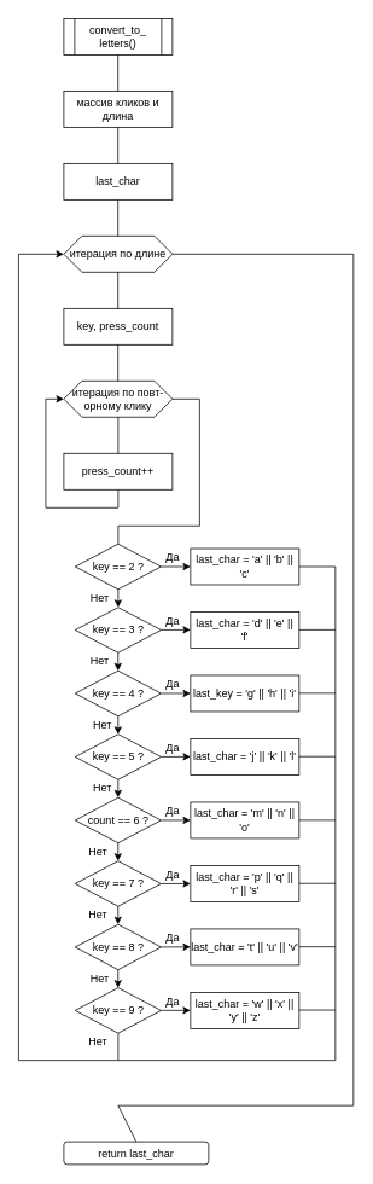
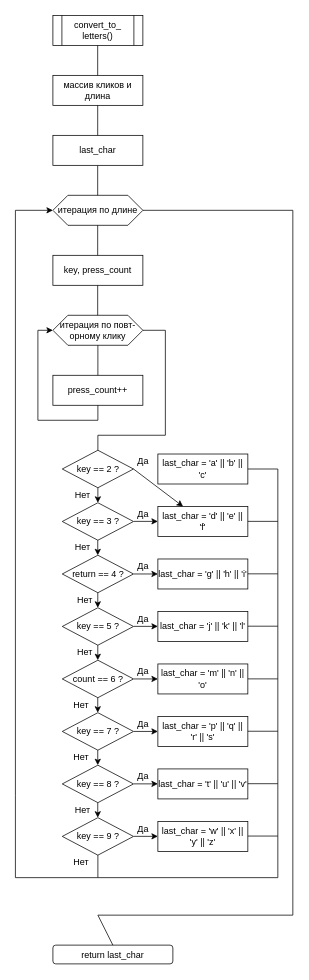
  <mxCell id="0" />
  <mxCell id="1" parent="0" />
  <mxCell id="2" value="convert_to_&lt;div&gt;letters()&lt;/div&gt;" style="shape=process;whiteSpace=wrap;html=1;backgroundOutline=1;" vertex="1" parent="1"><mxGeometry x="70" y="20" width="120" height="40" as="geometry" /></mxCell>
  <mxCell id="3" value="массив кликов и длина" style="rounded=0;whiteSpace=wrap;html=1;" vertex="1" parent="1"><mxGeometry x="70" y="100" width="120" height="40" as="geometry" /></mxCell>
  <mxCell id="4" value="итерация по длине" style="shape=hexagon;perimeter=hexagonPerimeter2;whiteSpace=wrap;html=1;fixedSize=1;" vertex="1" parent="1"><mxGeometry x="70" y="260" width="120" height="40" as="geometry" /></mxCell>
  <mxCell id="5" value="key, press_count" style="rounded=0;whiteSpace=wrap;html=1;" vertex="1" parent="1"><mxGeometry x="70" y="340" width="120" height="40" as="geometry" /></mxCell>
  <mxCell id="6" value="итерация по повт-орному клику" style="shape=hexagon;perimeter=hexagonPerimeter2;whiteSpace=wrap;html=1;fixedSize=1;" vertex="1" parent="1"><mxGeometry x="70" y="420" width="120" height="40" as="geometry" /></mxCell>
  <mxCell id="7" value="press_count++" style="rounded=0;whiteSpace=wrap;html=1;" vertex="1" parent="1"><mxGeometry x="70" y="500" width="120" height="40" as="geometry" /></mxCell>
  <mxCell id="8" value="" style="endArrow=none;html=1;rounded=0;entryX=0.5;entryY=1;entryDx=0;entryDy=0;exitX=0.5;exitY=0;exitDx=0;exitDy=0;" edge="1" parent="1" source="7" target="6"><mxGeometry width="50" height="50" relative="1" as="geometry"><mxPoint x="150" y="530" as="sourcePoint" /><mxPoint x="200" y="480" as="targetPoint" /></mxGeometry></mxCell>
  <mxCell id="9" value="" style="endArrow=none;html=1;rounded=0;entryX=0.5;entryY=1;entryDx=0;entryDy=0;exitX=0.5;exitY=0;exitDx=0;exitDy=0;" edge="1" parent="1"><mxGeometry width="50" height="50" relative="1" as="geometry"><mxPoint x="129.71" y="420" as="sourcePoint" /><mxPoint x="129.71" y="380" as="targetPoint" /></mxGeometry></mxCell>
  <mxCell id="10" value="" style="endArrow=none;html=1;rounded=0;entryX=0.5;entryY=1;entryDx=0;entryDy=0;exitX=0.5;exitY=0;exitDx=0;exitDy=0;" edge="1" parent="1"><mxGeometry width="50" height="50" relative="1" as="geometry"><mxPoint x="129.71" y="340" as="sourcePoint" /><mxPoint x="129.71" y="300" as="targetPoint" /></mxGeometry></mxCell>
  <mxCell id="11" value="" style="endArrow=none;html=1;rounded=0;entryX=0.5;entryY=1;entryDx=0;entryDy=0;exitX=0.5;exitY=0;exitDx=0;exitDy=0;" edge="1" parent="1"><mxGeometry width="50" height="50" relative="1" as="geometry"><mxPoint x="129.71" y="260" as="sourcePoint" /><mxPoint x="129.71" y="220" as="targetPoint" /></mxGeometry></mxCell>
  <mxCell id="12" value="" style="endArrow=none;html=1;rounded=0;entryX=0.5;entryY=1;entryDx=0;entryDy=0;exitX=0.5;exitY=0;exitDx=0;exitDy=0;" edge="1" parent="1"><mxGeometry width="50" height="50" relative="1" as="geometry"><mxPoint x="129.71" y="100" as="sourcePoint" /><mxPoint x="129.71" y="60" as="targetPoint" /></mxGeometry></mxCell>
  <mxCell id="13" value="" style="endArrow=classic;html=1;rounded=0;exitX=0.5;exitY=1;exitDx=0;exitDy=0;entryX=0;entryY=0.5;entryDx=0;entryDy=0;" edge="1" parent="1" source="7" target="6"><mxGeometry width="50" height="50" relative="1" as="geometry"><mxPoint x="130" y="480" as="sourcePoint" /><mxPoint x="180" y="430" as="targetPoint" /><Array as="points"><mxPoint x="130" y="560" /><mxPoint x="50" y="560" /><mxPoint x="50" y="440" /></Array></mxGeometry></mxCell>
  <mxCell id="14" value="key == 2 ?" style="rhombus;whiteSpace=wrap;html=1;" vertex="1" parent="1"><mxGeometry x="82.5" y="600" width="95" height="50" as="geometry" /></mxCell>
  <mxCell id="15" value="last_char = 'a' || 'b' || 'c'" style="rounded=0;whiteSpace=wrap;html=1;" vertex="1" parent="1"><mxGeometry x="210" y="605" width="120" height="40" as="geometry" /></mxCell>
  <mxCell id="16" value="key == 3 ?" style="rhombus;whiteSpace=wrap;html=1;" vertex="1" parent="1"><mxGeometry x="82.5" y="670" width="95" height="50" as="geometry" /></mxCell>
  <mxCell id="17" value="last_char = 'd' || 'e' || 'f'" style="rounded=0;whiteSpace=wrap;html=1;" vertex="1" parent="1"><mxGeometry x="210" y="675" width="120" height="40" as="geometry" /></mxCell>
- <mxCell id="18" value="key == 4 ?" style="rhombus;whiteSpace=wrap;html=1;" vertex="1" parent="1"><mxGeometry x="82.5" y="740" width="95" height="50" as="geometry" /></mxCell>
- <mxCell id="19" value="last_key = 'g' || 'h' || 'i'" style="rounded=0;whiteSpace=wrap;html=1;" vertex="1" parent="1"><mxGeometry x="210" y="745" width="120" height="40" as="geometry" /></mxCell>
+ <mxCell id="18" value="return == 4 ?" style="rhombus;whiteSpace=wrap;html=1;" vertex="1" parent="1"><mxGeometry x="82.5" y="740" width="95" height="50" as="geometry" /></mxCell>
+ <mxCell id="19" value="last_char = 'g' || 'h' || 'i'" style="rounded=0;whiteSpace=wrap;html=1;" vertex="1" parent="1"><mxGeometry x="210" y="745" width="120" height="40" as="geometry" /></mxCell>
  <mxCell id="20" value="key == 5 ?" style="rhombus;whiteSpace=wrap;html=1;" vertex="1" parent="1"><mxGeometry x="82.5" y="810" width="95" height="50" as="geometry" /></mxCell>
  <mxCell id="21" value="last_char = 'j' || 'k' || 'l'" style="rounded=0;whiteSpace=wrap;html=1;" vertex="1" parent="1"><mxGeometry x="210" y="815" width="120" height="40" as="geometry" /></mxCell>
  <mxCell id="22" value="count == 6 ?" style="rhombus;whiteSpace=wrap;html=1;" vertex="1" parent="1"><mxGeometry x="82.5" y="880" width="95" height="50" as="geometry" /></mxCell>
  <mxCell id="23" value="last_char = 'm' || 'n' || 'o'" style="rounded=0;whiteSpace=wrap;html=1;" vertex="1" parent="1"><mxGeometry x="210" y="885" width="120" height="40" as="geometry" /></mxCell>
  <mxCell id="24" value="key == 7 ?" style="rhombus;whiteSpace=wrap;html=1;" vertex="1" parent="1"><mxGeometry x="82.5" y="950" width="95" height="50" as="geometry" /></mxCell>
  <mxCell id="25" value="last_char = 'p' || 'q' || 'r' || 's'" style="rounded=0;whiteSpace=wrap;html=1;" vertex="1" parent="1"><mxGeometry x="210" y="955" width="120" height="40" as="geometry" /></mxCell>
  <mxCell id="26" value="key == 8 ?" style="rhombus;whiteSpace=wrap;html=1;" vertex="1" parent="1"><mxGeometry x="82.5" y="1020" width="95" height="50" as="geometry" /></mxCell>
  <mxCell id="27" value="last_char = 't' || 'u' || 'v'" style="rounded=0;whiteSpace=wrap;html=1;" vertex="1" parent="1"><mxGeometry x="210" y="1025" width="120" height="40" as="geometry" /></mxCell>
  <mxCell id="28" value="key == 9 ?" style="rhombus;whiteSpace=wrap;html=1;" vertex="1" parent="1"><mxGeometry x="82.5" y="1090" width="95" height="50" as="geometry" /></mxCell>
  <mxCell id="29" value="last_char = 'w' || 'x' || 'y' || 'z'" style="rounded=0;whiteSpace=wrap;html=1;" vertex="1" parent="1"><mxGeometry x="210" y="1095" width="120" height="40" as="geometry" /></mxCell>
- <mxCell id="30" value="" style="endArrow=classic;html=1;rounded=0;entryX=0;entryY=0.5;entryDx=0;entryDy=0;exitX=1;exitY=0.5;exitDx=0;exitDy=0;" edge="1" parent="1" source="14" target="15"><mxGeometry width="50" height="50" relative="1" as="geometry"><mxPoint x="180" y="660" as="sourcePoint" /><mxPoint x="320" y="650" as="targetPoint" /></mxGeometry></mxCell>
+ <mxCell id="30" value="" style="endArrow=classic;html=1;rounded=0;exitX=1;exitY=0.5;exitDx=0;exitDy=0;" edge="1" parent="1" source="14" target="17"><mxGeometry width="50" height="50" relative="1" as="geometry"><mxPoint x="180" y="660" as="sourcePoint" /><mxPoint x="320" y="650" as="targetPoint" /></mxGeometry></mxCell>
  <mxCell id="31" value="" style="endArrow=classic;html=1;rounded=0;entryX=0;entryY=0.5;entryDx=0;entryDy=0;exitX=1;exitY=0.5;exitDx=0;exitDy=0;" edge="1" parent="1"><mxGeometry width="50" height="50" relative="1" as="geometry"><mxPoint x="178" y="694.86" as="sourcePoint" /><mxPoint x="210" y="694.86" as="targetPoint" /></mxGeometry></mxCell>
  <mxCell id="32" value="" style="endArrow=classic;html=1;rounded=0;entryX=0;entryY=0.5;entryDx=0;entryDy=0;exitX=1;exitY=0.5;exitDx=0;exitDy=0;" edge="1" parent="1"><mxGeometry width="50" height="50" relative="1" as="geometry"><mxPoint x="178" y="765" as="sourcePoint" /><mxPoint x="210" y="765" as="targetPoint" /></mxGeometry></mxCell>
  <mxCell id="33" value="" style="endArrow=classic;html=1;rounded=0;entryX=0;entryY=0.5;entryDx=0;entryDy=0;exitX=1;exitY=0.5;exitDx=0;exitDy=0;" edge="1" parent="1"><mxGeometry width="50" height="50" relative="1" as="geometry"><mxPoint x="178" y="834.86" as="sourcePoint" /><mxPoint x="210" y="834.86" as="targetPoint" /></mxGeometry></mxCell>
  <mxCell id="34" value="" style="endArrow=classic;html=1;rounded=0;entryX=0;entryY=0.5;entryDx=0;entryDy=0;exitX=1;exitY=0.5;exitDx=0;exitDy=0;" edge="1" parent="1"><mxGeometry width="50" height="50" relative="1" as="geometry"><mxPoint x="178" y="905" as="sourcePoint" /><mxPoint x="210" y="905" as="targetPoint" /></mxGeometry></mxCell>
  <mxCell id="35" value="" style="endArrow=classic;html=1;rounded=0;entryX=0;entryY=0.5;entryDx=0;entryDy=0;exitX=1;exitY=0.5;exitDx=0;exitDy=0;" edge="1" parent="1"><mxGeometry width="50" height="50" relative="1" as="geometry"><mxPoint x="178" y="975" as="sourcePoint" /><mxPoint x="210" y="975" as="targetPoint" /></mxGeometry></mxCell>
  <mxCell id="36" value="" style="endArrow=classic;html=1;rounded=0;entryX=0;entryY=0.5;entryDx=0;entryDy=0;exitX=1;exitY=0.5;exitDx=0;exitDy=0;" edge="1" parent="1"><mxGeometry width="50" height="50" relative="1" as="geometry"><mxPoint x="178" y="1044.92" as="sourcePoint" /><mxPoint x="210" y="1044.92" as="targetPoint" /></mxGeometry></mxCell>
  <mxCell id="37" value="" style="endArrow=classic;html=1;rounded=0;entryX=0;entryY=0.5;entryDx=0;entryDy=0;exitX=1;exitY=0.5;exitDx=0;exitDy=0;" edge="1" parent="1"><mxGeometry width="50" height="50" relative="1" as="geometry"><mxPoint x="178" y="1114.92" as="sourcePoint" /><mxPoint x="210" y="1114.92" as="targetPoint" /></mxGeometry></mxCell>
  <mxCell id="38" value="" style="endArrow=classic;html=1;rounded=0;exitX=0.5;exitY=1;exitDx=0;exitDy=0;entryX=0.5;entryY=0;entryDx=0;entryDy=0;" edge="1" parent="1" source="14" target="16"><mxGeometry width="50" height="50" relative="1" as="geometry"><mxPoint x="70" y="690" as="sourcePoint" /><mxPoint x="120" y="640" as="targetPoint" /></mxGeometry></mxCell>
  <mxCell id="39" value="" style="endArrow=classic;html=1;rounded=0;exitX=0.5;exitY=1;exitDx=0;exitDy=0;entryX=0.5;entryY=0;entryDx=0;entryDy=0;" edge="1" parent="1"><mxGeometry width="50" height="50" relative="1" as="geometry"><mxPoint x="129.83" y="720" as="sourcePoint" /><mxPoint x="129.83" y="740" as="targetPoint" /></mxGeometry></mxCell>
  <mxCell id="40" value="" style="endArrow=classic;html=1;rounded=0;exitX=0.5;exitY=1;exitDx=0;exitDy=0;entryX=0.5;entryY=0;entryDx=0;entryDy=0;" edge="1" parent="1"><mxGeometry width="50" height="50" relative="1" as="geometry"><mxPoint x="129.86" y="790" as="sourcePoint" /><mxPoint x="129.86" y="810" as="targetPoint" /></mxGeometry></mxCell>
  <mxCell id="41" value="" style="endArrow=classic;html=1;rounded=0;exitX=0.5;exitY=1;exitDx=0;exitDy=0;entryX=0.5;entryY=0;entryDx=0;entryDy=0;" edge="1" parent="1"><mxGeometry width="50" height="50" relative="1" as="geometry"><mxPoint x="129.86" y="860" as="sourcePoint" /><mxPoint x="129.86" y="880" as="targetPoint" /></mxGeometry></mxCell>
  <mxCell id="42" value="" style="endArrow=classic;html=1;rounded=0;exitX=0.5;exitY=1;exitDx=0;exitDy=0;entryX=0.5;entryY=0;entryDx=0;entryDy=0;" edge="1" parent="1"><mxGeometry width="50" height="50" relative="1" as="geometry"><mxPoint x="129.83" y="930" as="sourcePoint" /><mxPoint x="129.83" y="950" as="targetPoint" /></mxGeometry></mxCell>
  <mxCell id="43" value="" style="endArrow=classic;html=1;rounded=0;exitX=0.5;exitY=1;exitDx=0;exitDy=0;entryX=0.5;entryY=0;entryDx=0;entryDy=0;" edge="1" parent="1"><mxGeometry width="50" height="50" relative="1" as="geometry"><mxPoint x="129.83" y="1000" as="sourcePoint" /><mxPoint x="129.83" y="1020" as="targetPoint" /></mxGeometry></mxCell>
  <mxCell id="44" value="" style="endArrow=classic;html=1;rounded=0;exitX=0.5;exitY=1;exitDx=0;exitDy=0;entryX=0.5;entryY=0;entryDx=0;entryDy=0;" edge="1" parent="1"><mxGeometry width="50" height="50" relative="1" as="geometry"><mxPoint x="129.83" y="1070" as="sourcePoint" /><mxPoint x="129.83" y="1090" as="targetPoint" /></mxGeometry></mxCell>
  <mxCell id="45" value="Да" style="text;html=1;align=center;verticalAlign=middle;resizable=0;points=[];autosize=1;strokeColor=none;fillColor=none;" vertex="1" parent="1"><mxGeometry x="170" y="600" width="40" height="30" as="geometry" /></mxCell>
  <mxCell id="46" value="Да" style="text;html=1;align=center;verticalAlign=middle;resizable=0;points=[];autosize=1;strokeColor=none;fillColor=none;" vertex="1" parent="1"><mxGeometry x="170" y="670" width="40" height="30" as="geometry" /></mxCell>
  <mxCell id="47" value="Да" style="text;html=1;align=center;verticalAlign=middle;resizable=0;points=[];autosize=1;strokeColor=none;fillColor=none;" vertex="1" parent="1"><mxGeometry x="170" y="740" width="40" height="30" as="geometry" /></mxCell>
  <mxCell id="48" value="Да" style="text;html=1;align=center;verticalAlign=middle;resizable=0;points=[];autosize=1;strokeColor=none;fillColor=none;" vertex="1" parent="1"><mxGeometry x="170" y="810" width="40" height="30" as="geometry" /></mxCell>
  <mxCell id="49" value="Да" style="text;html=1;align=center;verticalAlign=middle;resizable=0;points=[];autosize=1;strokeColor=none;fillColor=none;" vertex="1" parent="1"><mxGeometry x="170" y="880" width="40" height="30" as="geometry" /></mxCell>
  <mxCell id="50" value="Да" style="text;html=1;align=center;verticalAlign=middle;resizable=0;points=[];autosize=1;strokeColor=none;fillColor=none;" vertex="1" parent="1"><mxGeometry x="170" y="950" width="40" height="30" as="geometry" /></mxCell>
  <mxCell id="51" value="Да" style="text;html=1;align=center;verticalAlign=middle;resizable=0;points=[];autosize=1;strokeColor=none;fillColor=none;" vertex="1" parent="1"><mxGeometry x="170" y="1020" width="40" height="30" as="geometry" /></mxCell>
  <mxCell id="52" value="Да" style="text;html=1;align=center;verticalAlign=middle;resizable=0;points=[];autosize=1;strokeColor=none;fillColor=none;" vertex="1" parent="1"><mxGeometry x="170" y="1090" width="40" height="30" as="geometry" /></mxCell>
  <mxCell id="53" value="Нет" style="text;html=1;align=center;verticalAlign=middle;whiteSpace=wrap;rounded=0;" vertex="1" parent="1"><mxGeometry x="80" y="645" width="60" height="30" as="geometry" /></mxCell>
  <mxCell id="54" value="Нет" style="text;html=1;align=center;verticalAlign=middle;whiteSpace=wrap;rounded=0;" vertex="1" parent="1"><mxGeometry x="80" y="715" width="60" height="30" as="geometry" /></mxCell>
  <mxCell id="55" value="Нет" style="text;html=1;align=center;verticalAlign=middle;whiteSpace=wrap;rounded=0;" vertex="1" parent="1"><mxGeometry x="82.5" y="785" width="60" height="30" as="geometry" /></mxCell>
  <mxCell id="56" value="Нет" style="text;html=1;align=center;verticalAlign=middle;whiteSpace=wrap;rounded=0;" vertex="1" parent="1"><mxGeometry x="82.5" y="855" width="60" height="30" as="geometry" /></mxCell>
  <mxCell id="57" value="Нет" style="text;html=1;align=center;verticalAlign=middle;whiteSpace=wrap;rounded=0;" vertex="1" parent="1"><mxGeometry x="77.5" y="925" width="60" height="30" as="geometry" /></mxCell>
  <mxCell id="58" value="Нет" style="text;html=1;align=center;verticalAlign=middle;whiteSpace=wrap;rounded=0;" vertex="1" parent="1"><mxGeometry x="77.5" y="995" width="60" height="30" as="geometry" /></mxCell>
  <mxCell id="59" value="Нет" style="text;html=1;align=center;verticalAlign=middle;whiteSpace=wrap;rounded=0;" vertex="1" parent="1"><mxGeometry x="80" y="1065" width="60" height="30" as="geometry" /></mxCell>
  <mxCell id="60" value="" style="endArrow=none;html=1;rounded=0;exitX=1;exitY=0.5;exitDx=0;exitDy=0;entryX=0.5;entryY=0;entryDx=0;entryDy=0;" edge="1" parent="1" source="6" target="14"><mxGeometry width="50" height="50" relative="1" as="geometry"><mxPoint x="100" y="570" as="sourcePoint" /><mxPoint x="150" y="520" as="targetPoint" /><Array as="points"><mxPoint x="220" y="440" /><mxPoint x="220" y="580" /><mxPoint x="130" y="580" /></Array></mxGeometry></mxCell>
  <mxCell id="61" value="" style="endArrow=classic;html=1;rounded=0;exitX=0.5;exitY=1;exitDx=0;exitDy=0;entryX=0;entryY=0.5;entryDx=0;entryDy=0;" edge="1" parent="1" source="28" target="4"><mxGeometry width="50" height="50" relative="1" as="geometry"><mxPoint x="150" y="940" as="sourcePoint" /><mxPoint x="10" y="700" as="targetPoint" /><Array as="points"><mxPoint x="130" y="1170" /><mxPoint x="20" y="1170" /><mxPoint x="20" y="1060" /><mxPoint x="20" y="280" /></Array></mxGeometry></mxCell>
  <mxCell id="62" value="" style="endArrow=none;html=1;rounded=0;" edge="1" parent="1"><mxGeometry width="50" height="50" relative="1" as="geometry"><mxPoint x="130" y="1170" as="sourcePoint" /><mxPoint x="370" y="625" as="targetPoint" /><Array as="points"><mxPoint x="370" y="1170" /></Array></mxGeometry></mxCell>
  <mxCell id="63" value="" style="endArrow=none;html=1;rounded=0;exitX=1;exitY=0.5;exitDx=0;exitDy=0;" edge="1" parent="1" source="15"><mxGeometry width="50" height="50" relative="1" as="geometry"><mxPoint x="330" y="710" as="sourcePoint" /><mxPoint x="370" y="625" as="targetPoint" /></mxGeometry></mxCell>
  <mxCell id="64" value="" style="endArrow=none;html=1;rounded=0;exitX=1;exitY=0.5;exitDx=0;exitDy=0;" edge="1" parent="1"><mxGeometry width="50" height="50" relative="1" as="geometry"><mxPoint x="330" y="694.83" as="sourcePoint" /><mxPoint x="370" y="694.83" as="targetPoint" /></mxGeometry></mxCell>
  <mxCell id="65" value="" style="endArrow=none;html=1;rounded=0;exitX=1;exitY=0.5;exitDx=0;exitDy=0;" edge="1" parent="1"><mxGeometry width="50" height="50" relative="1" as="geometry"><mxPoint x="330" y="764.8" as="sourcePoint" /><mxPoint x="370" y="764.8" as="targetPoint" /></mxGeometry></mxCell>
  <mxCell id="66" value="" style="endArrow=none;html=1;rounded=0;exitX=1;exitY=0.5;exitDx=0;exitDy=0;" edge="1" parent="1"><mxGeometry width="50" height="50" relative="1" as="geometry"><mxPoint x="330" y="834.63" as="sourcePoint" /><mxPoint x="370" y="834.63" as="targetPoint" /></mxGeometry></mxCell>
  <mxCell id="67" value="" style="endArrow=none;html=1;rounded=0;exitX=1;exitY=0.5;exitDx=0;exitDy=0;" edge="1" parent="1"><mxGeometry width="50" height="50" relative="1" as="geometry"><mxPoint x="330" y="904.9" as="sourcePoint" /><mxPoint x="370" y="904.9" as="targetPoint" /></mxGeometry></mxCell>
  <mxCell id="68" value="" style="endArrow=none;html=1;rounded=0;exitX=1;exitY=0.5;exitDx=0;exitDy=0;" edge="1" parent="1"><mxGeometry width="50" height="50" relative="1" as="geometry"><mxPoint x="330" y="974.73" as="sourcePoint" /><mxPoint x="370" y="974.73" as="targetPoint" /></mxGeometry></mxCell>
  <mxCell id="69" value="" style="endArrow=none;html=1;rounded=0;exitX=1;exitY=0.5;exitDx=0;exitDy=0;" edge="1" parent="1"><mxGeometry width="50" height="50" relative="1" as="geometry"><mxPoint x="330" y="1044.7" as="sourcePoint" /><mxPoint x="370" y="1044.7" as="targetPoint" /></mxGeometry></mxCell>
  <mxCell id="70" value="" style="endArrow=none;html=1;rounded=0;exitX=1;exitY=0.5;exitDx=0;exitDy=0;" edge="1" parent="1"><mxGeometry width="50" height="50" relative="1" as="geometry"><mxPoint x="330" y="1114.53" as="sourcePoint" /><mxPoint x="370" y="1114.53" as="targetPoint" /></mxGeometry></mxCell>
  <mxCell id="71" value="Нет" style="text;html=1;align=center;verticalAlign=middle;whiteSpace=wrap;rounded=0;" vertex="1" parent="1"><mxGeometry x="77.5" y="1135" width="60" height="30" as="geometry" /></mxCell>
  <mxCell id="72" value="return last_char" style="rounded=1;whiteSpace=wrap;html=1;" vertex="1" parent="1"><mxGeometry x="70" y="1260" width="160" height="25" as="geometry" /></mxCell>
  <mxCell id="73" value="" style="endArrow=none;html=1;rounded=0;entryX=1;entryY=0.5;entryDx=0;entryDy=0;exitX=0.5;exitY=0;exitDx=0;exitDy=0;" edge="1" parent="1" source="72" target="4"><mxGeometry width="50" height="50" relative="1" as="geometry"><mxPoint x="170" y="810" as="sourcePoint" /><mxPoint x="220" y="760" as="targetPoint" /><Array as="points"><mxPoint x="130" y="1220" /><mxPoint x="390" y="1220" /><mxPoint x="390" y="280" /></Array></mxGeometry></mxCell>
  <mxCell id="74" value="last_char" style="rounded=0;whiteSpace=wrap;html=1;" vertex="1" parent="1"><mxGeometry x="70" y="180" width="120" height="40" as="geometry" /></mxCell>
  <mxCell id="75" value="" style="endArrow=none;html=1;rounded=0;entryX=0.5;entryY=1;entryDx=0;entryDy=0;exitX=0.5;exitY=0;exitDx=0;exitDy=0;" edge="1" parent="1"><mxGeometry width="50" height="50" relative="1" as="geometry"><mxPoint x="129.74" y="180" as="sourcePoint" /><mxPoint x="129.74" y="140" as="targetPoint" /></mxGeometry></mxCell>
